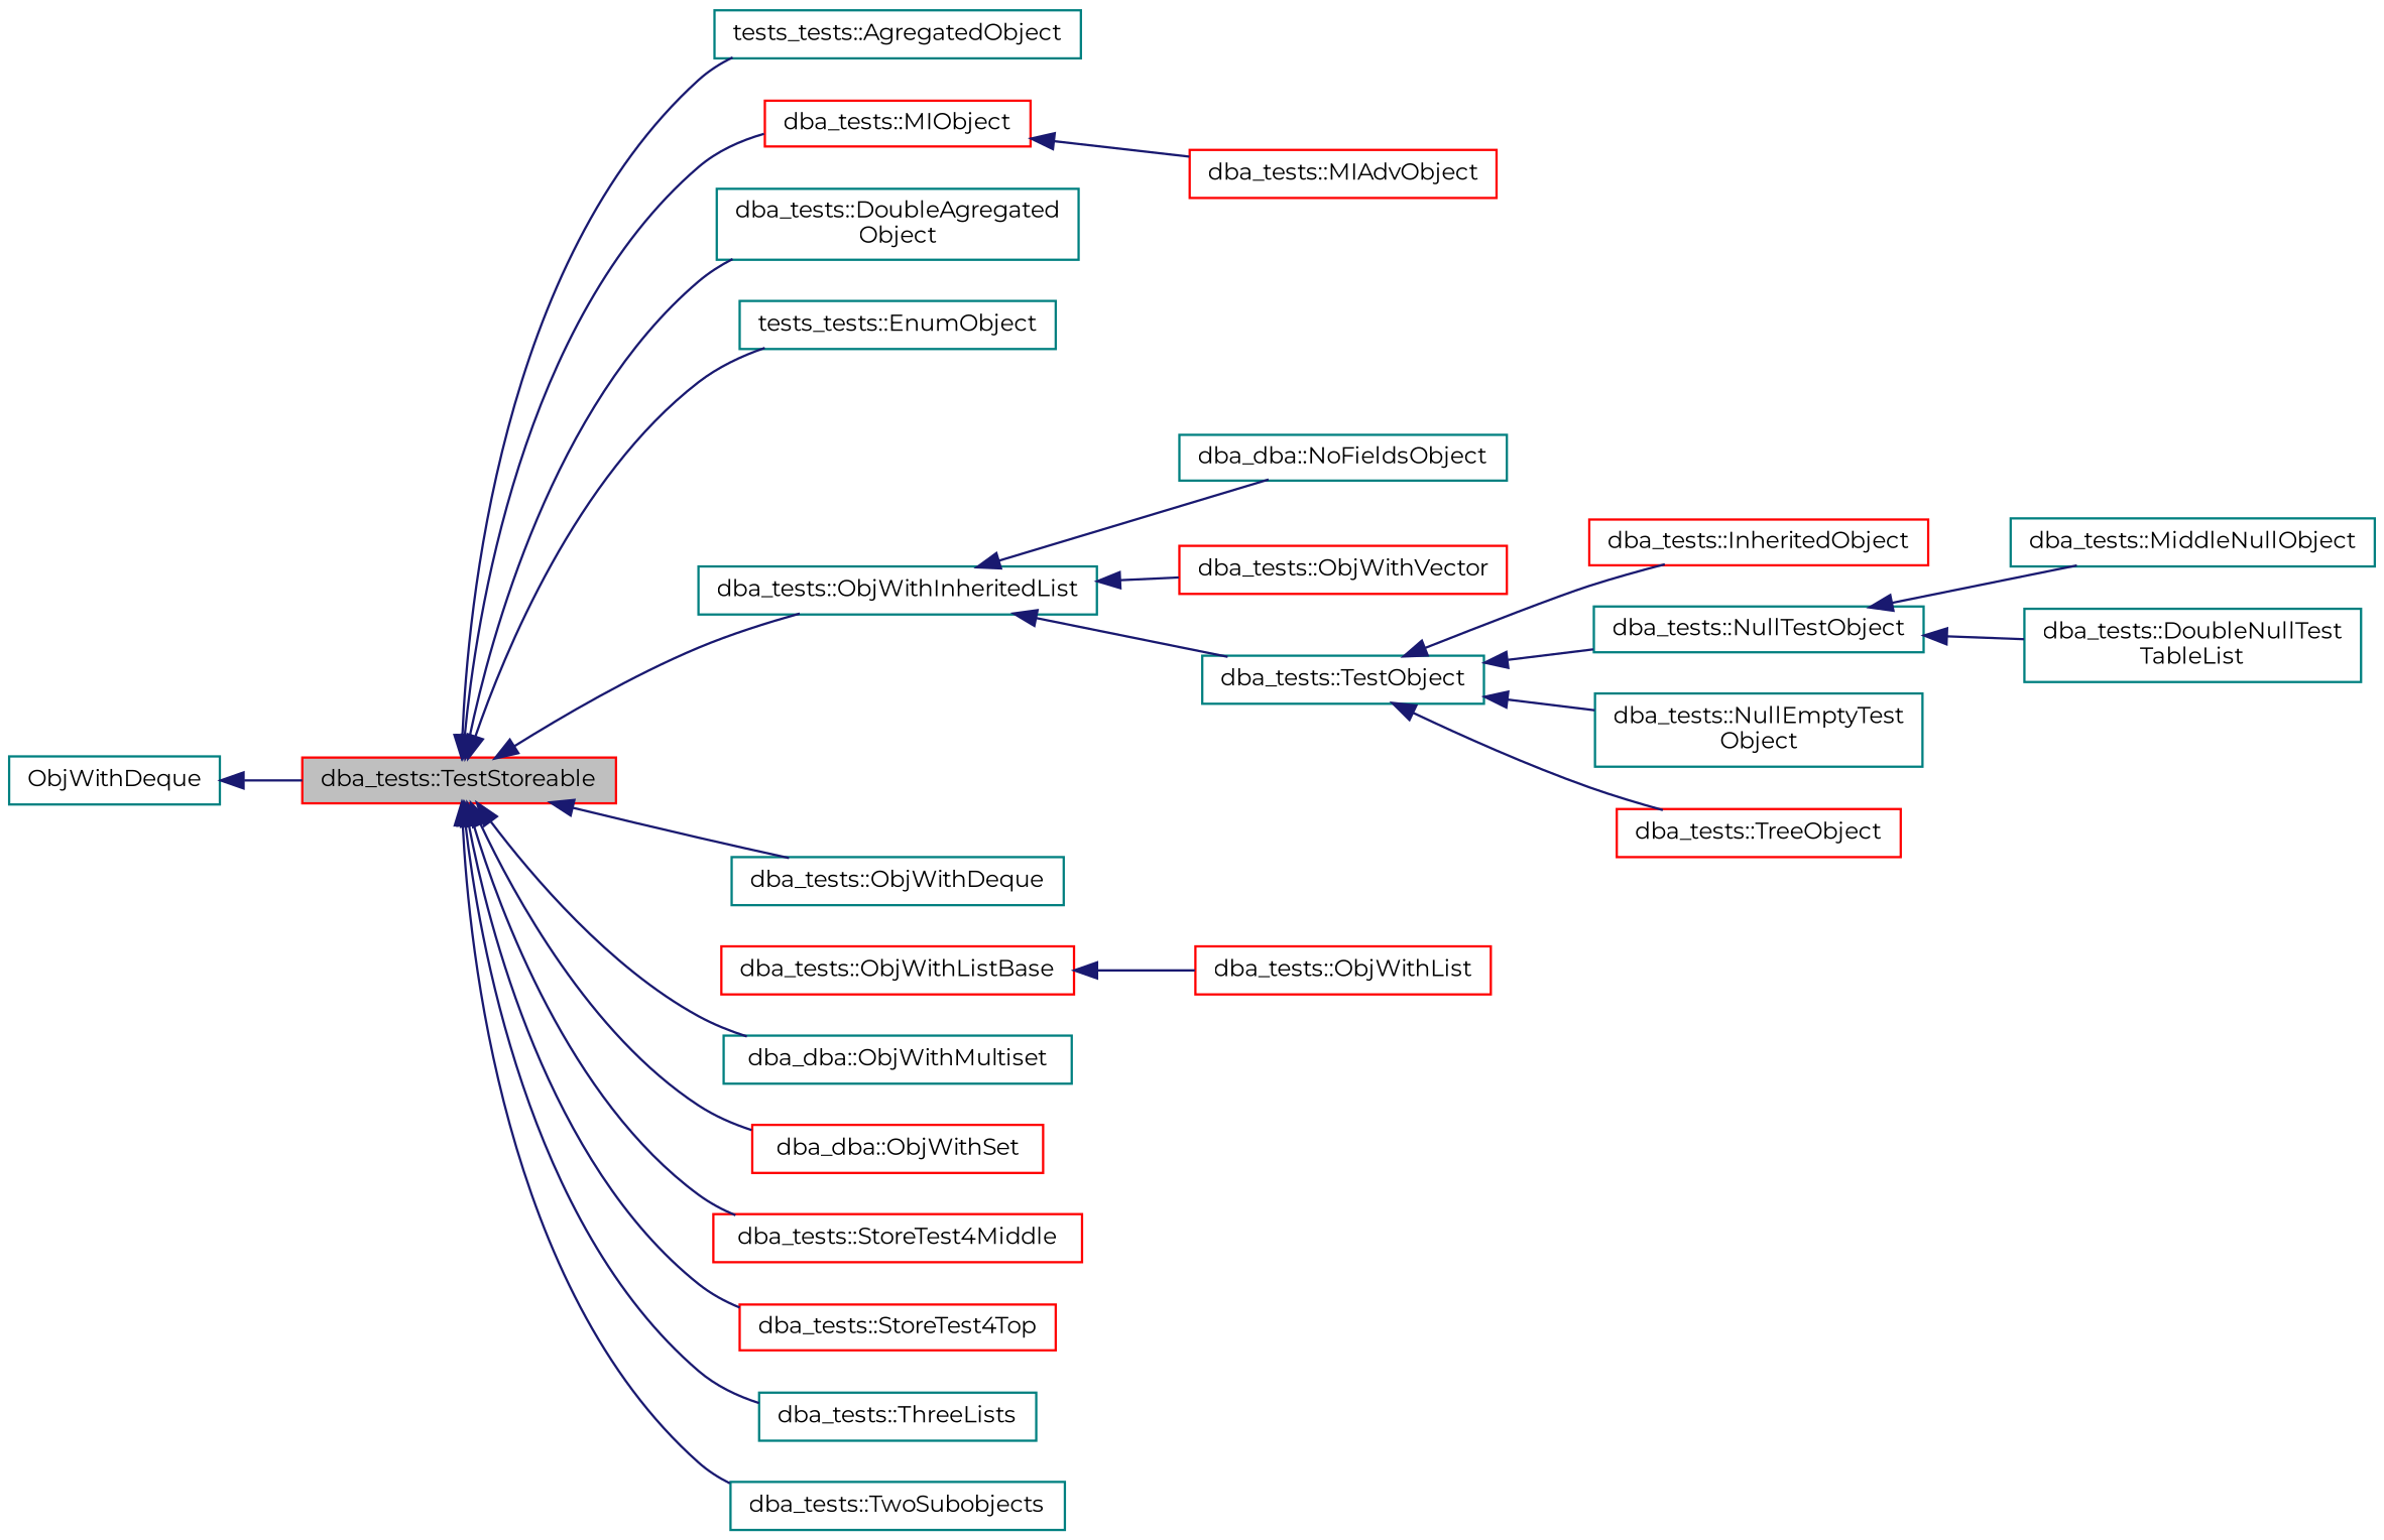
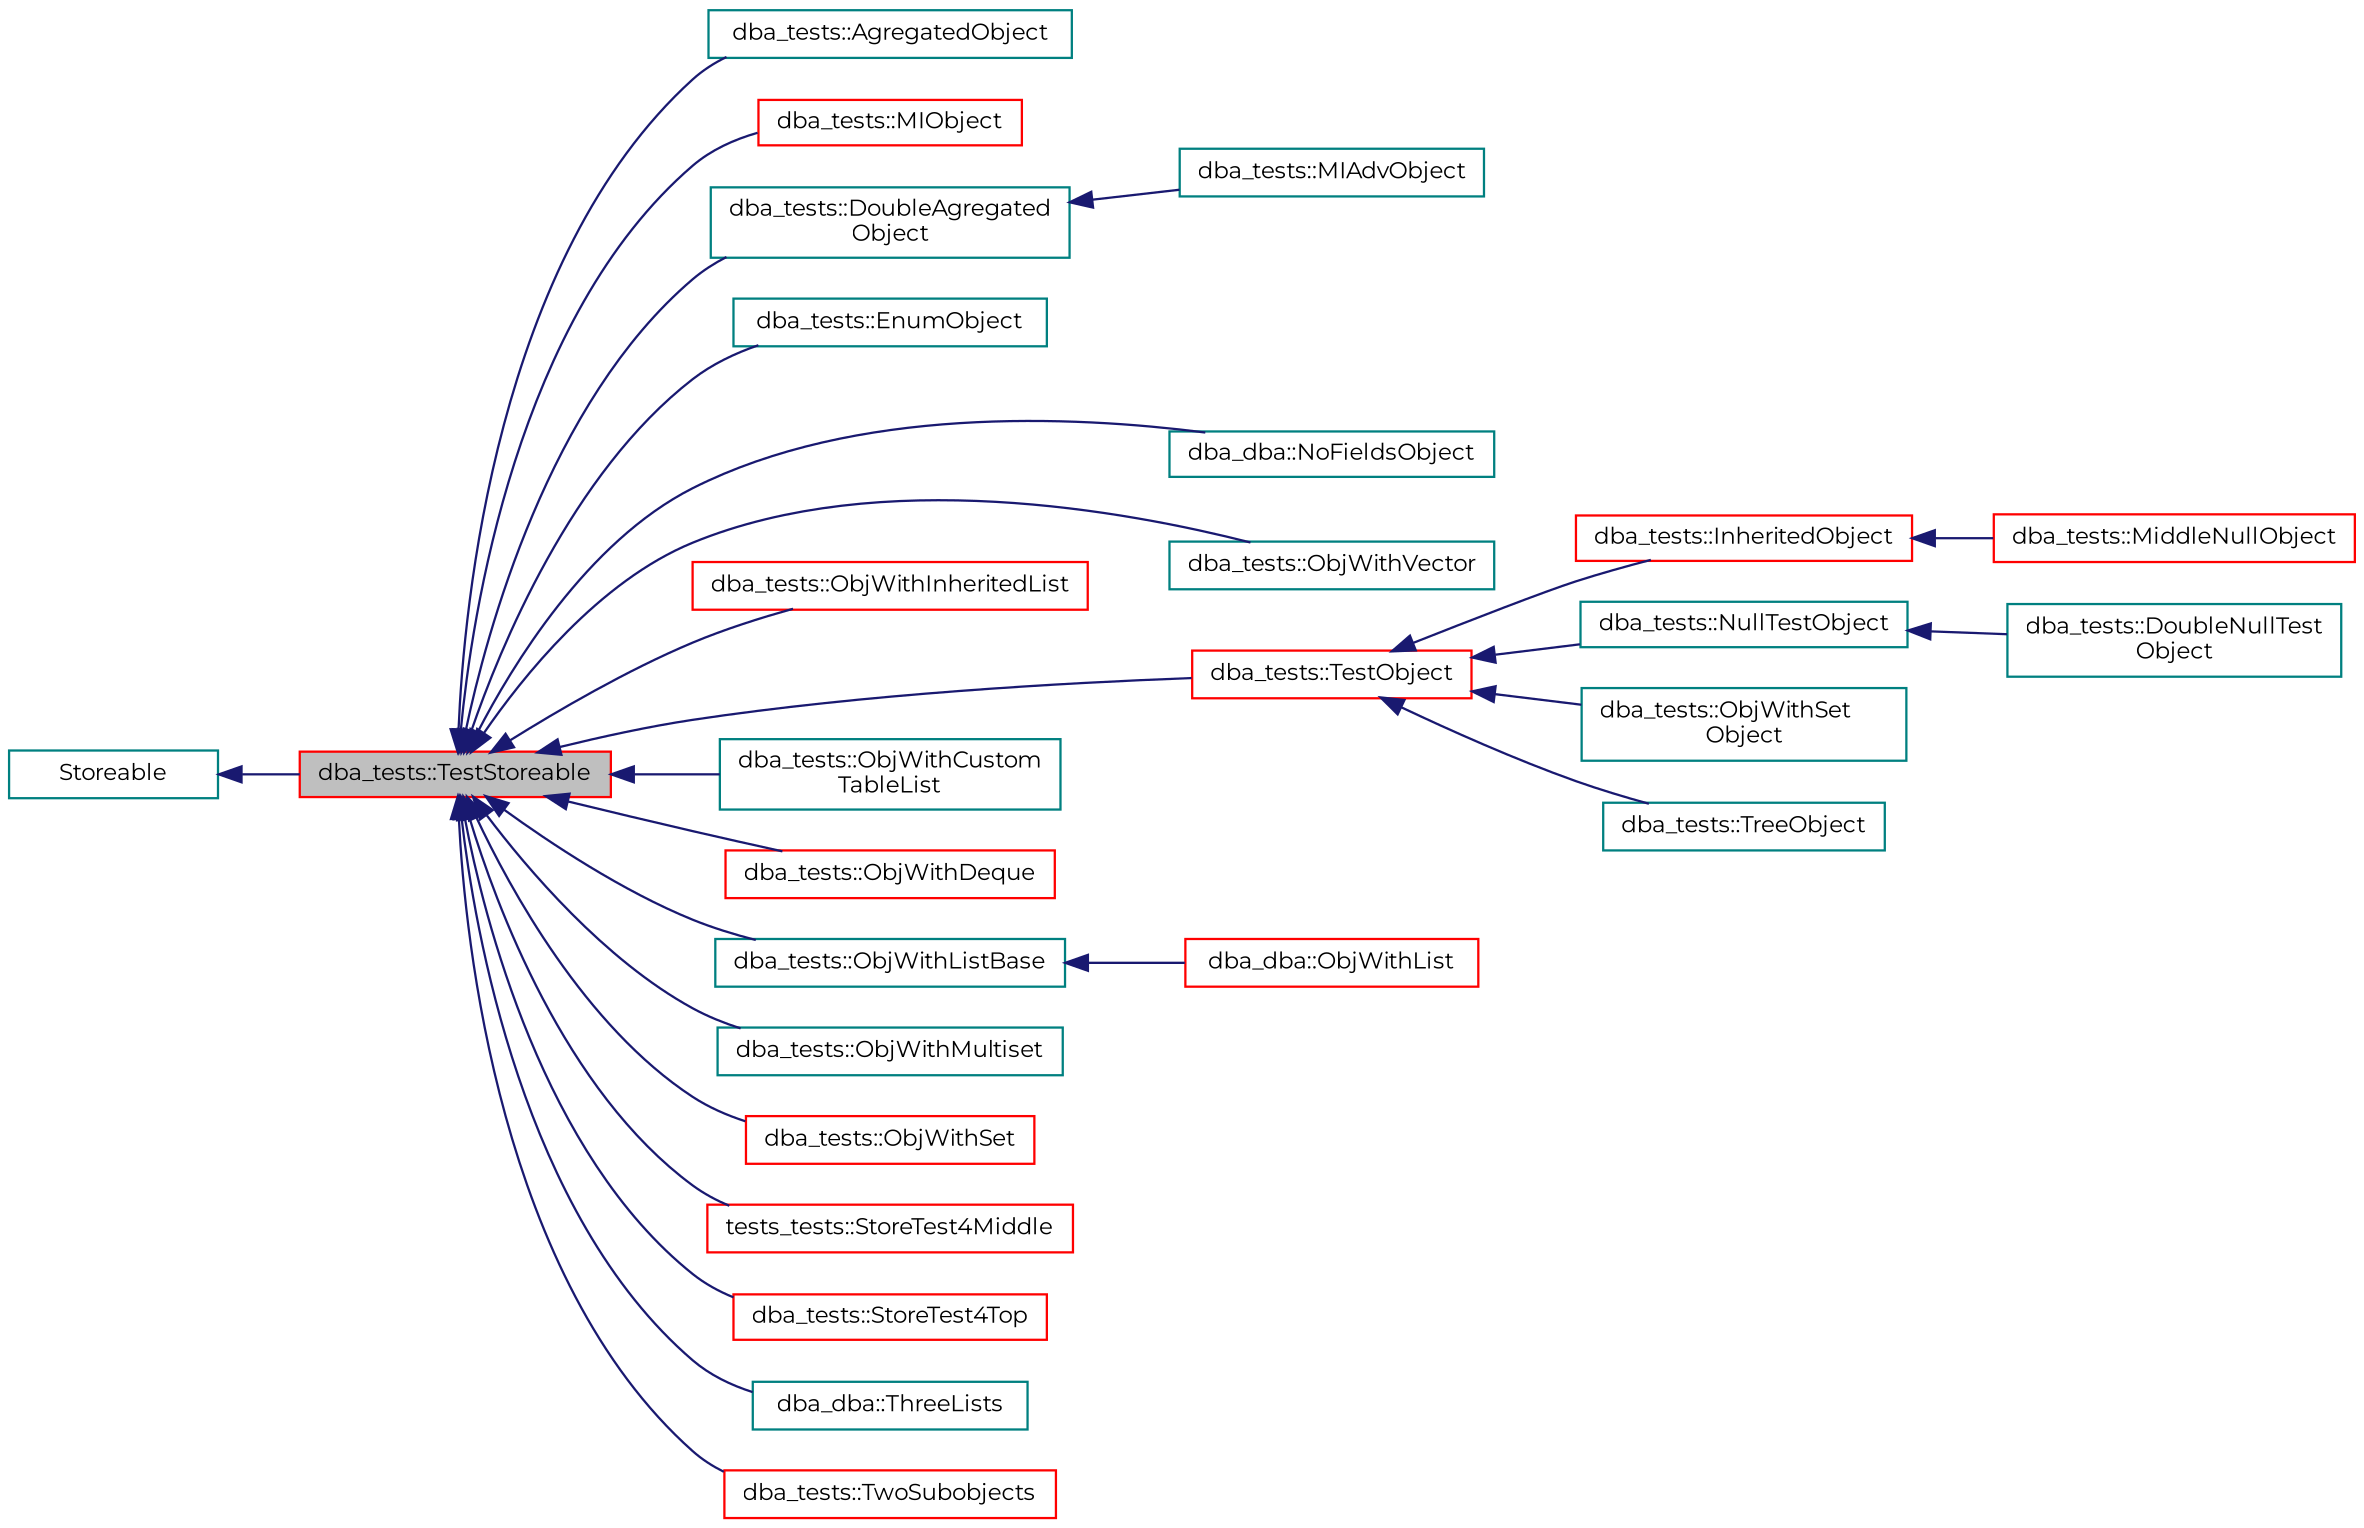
  digraph {
    fontname=Montserrat
    rankdir=LR
    node [color=teal fillcolor=white fontname=Montserrat fontsize=10 shape=record style=filled]
    edge [color=midnightblue dir=back fontname=Montserrat fontsize=10 labelfontname=Helvetica labelfontsize=10 style=solid]
    n1 [color=red fillcolor=grey75 fontcolor=black height=0.2 label="dba_tests::TestStoreable" width=0.4]
-   n2 [height=0.2 label="tests_tests::AgregatedObject" width=0.4]
+   n2 [height=0.2 label="dba_tests::AgregatedObject" width=0.4]
    n3 [height=0.2 label="dba_tests::DoubleAgregated\lObject" width=0.4]
-   n4 [height=0.2 label="tests_tests::EnumObject" width=0.4]
+   n4 [height=0.2 label="dba_tests::EnumObject" width=0.4]
    n5 [color=red height=0.2 label="dba_tests::MIObject" width=0.4]
    n6 [height=0.2 label="dba_dba::NoFieldsObject" width=0.4]
-   n8 [height=0.2 label="dba_tests::ObjWithDeque" width=0.4]
-   n9 [height=0.2 label="dba_tests::ObjWithInheritedList" width=0.4]
-   n10 [color=red height=0.2 label="dba_tests::ObjWithListBase" width=0.4]
-   n11 [height=0.2 label="dba_dba::ObjWithMultiset" width=0.4]
-   n12 [color=red height=0.2 label="dba_dba::ObjWithSet" width=0.4]
-   n13 [color=red height=0.2 label="dba_tests::ObjWithVector" width=0.4]
-   n14 [color=red height=0.2 label="dba_tests::StoreTest4Middle" width=0.4]
+   n7 [height=0.2 label="dba_tests::ObjWithCustom\lTableList" width=0.4]
+   n8 [color=red height=0.2 label="dba_tests::ObjWithDeque" width=0.4]
+   n9 [color=red height=0.2 label="dba_tests::ObjWithInheritedList" width=0.4]
+   n10 [height=0.2 label="dba_tests::ObjWithListBase" width=0.4]
+   n11 [height=0.2 label="dba_tests::ObjWithMultiset" width=0.4]
+   n12 [color=red height=0.2 label="dba_tests::ObjWithSet" width=0.4]
+   n13 [height=0.2 label="dba_tests::ObjWithVector" width=0.4]
+   n14 [color=red height=0.2 label="tests_tests::StoreTest4Middle" width=0.4]
    n15 [color=red height=0.2 label="dba_tests::StoreTest4Top" width=0.4]
-   n16 [height=0.2 label="dba_tests::TestObject" width=0.4]
-   n17 [height=0.2 label="dba_tests::ThreeLists" width=0.4]
-   n18 [height=0.2 label="dba_tests::TwoSubobjects" width=0.4]
-   n19 [color=red height=0.2 label="dba_tests::MIAdvObject" width=0.4]
-   n20 [color=red height=0.2 label="dba_tests::ObjWithList" width=0.4]
+   n16 [color=red height=0.2 label="dba_tests::TestObject" width=0.4]
+   n17 [height=0.2 label="dba_dba::ThreeLists" width=0.4]
+   n18 [color=red height=0.2 label="dba_tests::TwoSubobjects" width=0.4]
+   n19 [height=0.2 label="dba_tests::MIAdvObject" width=0.4]
+   n20 [color=red height=0.2 label="dba_dba::ObjWithList" width=0.4]
    n21 [color=red height=0.2 label="dba_tests::InheritedObject" width=0.4]
-   n22 [height=0.2 label="dba_tests::NullEmptyTest\lObject" width=0.4]
+   n22 [height=0.2 label="dba_tests::ObjWithSet\lObject" width=0.4]
    n23 [height=0.2 label="dba_tests::NullTestObject" width=0.4]
-   n24 [color=red height=0.2 label="dba_tests::TreeObject" width=0.4]
-   n25 [height=0.2 label=ObjWithDeque width=0.4]
-   n26 [height=0.2 label="dba_tests::DoubleNullTest\lTableList" width=0.4]
-   n27 [height=0.2 label="dba_tests::MiddleNullObject" width=0.4]
+   n24 [height=0.2 label="dba_tests::TreeObject" width=0.4]
+   n25 [height=0.2 label=Storeable width=0.4]
+   n26 [height=0.2 label="dba_tests::DoubleNullTest\lObject" width=0.4]
+   n27 [color=red height=0.2 label="dba_tests::MiddleNullObject" width=0.4]
    n1 -> n2
    n1 -> n3
    n1 -> n4
    n1 -> n5
-   n9 -> n6
+   n1 -> n6
+   n1 -> n7
    n1 -> n8
    n1 -> n9
+   n1 -> n10
    n1 -> n11
    n1 -> n12
-   n9 -> n13
+   n1 -> n13
    n1 -> n14
    n1 -> n15
-   n9 -> n16
+   n1 -> n16
    n1 -> n17
    n1 -> n18
-   n5 -> n19
+   n3 -> n19
    n10 -> n20
    n16 -> n21
    n16 -> n22
    n16 -> n23
    n16 -> n24
    n23 -> n26
-   n23 -> n27
+   n21 -> n27
    n25 -> n1
  }
